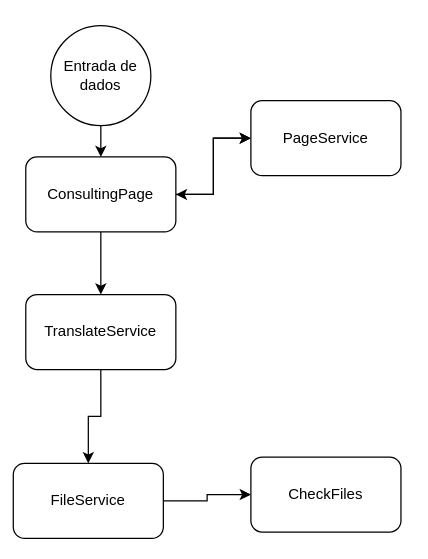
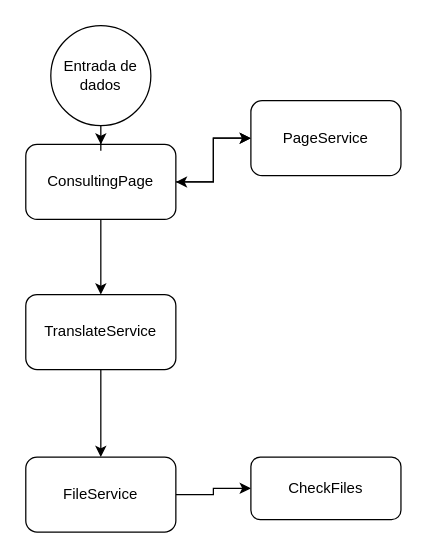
  <mxCell id="0" />
  <mxCell id="1" parent="0" />
  <mxCell id="2" value="" style="edgeStyle=orthogonalEdgeStyle;rounded=0;orthogonalLoop=1;jettySize=auto;html=1;startArrow=classic;startFill=1;" edge="1" parent="1" source="5" target="8"><mxGeometry relative="1" as="geometry" /></mxCell>
  <mxCell id="3" value="" style="edgeStyle=orthogonalEdgeStyle;rounded=0;orthogonalLoop=1;jettySize=auto;html=1;" edge="1" parent="1" source="5" target="8"><mxGeometry relative="1" as="geometry" /></mxCell>
  <mxCell id="4" style="edgeStyle=orthogonalEdgeStyle;rounded=0;orthogonalLoop=1;jettySize=auto;html=1;" edge="1" parent="1" source="5" target="12"><mxGeometry relative="1" as="geometry" /></mxCell>
- <mxCell id="5" value="ConsultingPage" style="rounded=1;whiteSpace=wrap;html=1;" vertex="1" parent="1"><mxGeometry x="20" y="125" width="120" height="60" as="geometry" /></mxCell>
+ <mxCell id="5" value="ConsultingPage" style="rounded=1;whiteSpace=wrap;html=1;" vertex="1" parent="1"><mxGeometry x="20" y="115" width="120" height="60" as="geometry" /></mxCell>
  <mxCell id="6" style="edgeStyle=orthogonalEdgeStyle;rounded=0;orthogonalLoop=1;jettySize=auto;html=1;" edge="1" parent="1" source="7" target="5"><mxGeometry relative="1" as="geometry" /></mxCell>
  <mxCell id="7" value="Entrada de dados" style="ellipse;whiteSpace=wrap;html=1;aspect=fixed;" vertex="1" parent="1"><mxGeometry x="40" y="20" width="80" height="80" as="geometry" /></mxCell>
  <mxCell id="8" value="PageService" style="whiteSpace=wrap;html=1;rounded=1;" vertex="1" parent="1"><mxGeometry x="200" y="80" width="120" height="60" as="geometry" /></mxCell>
  <mxCell id="9" style="edgeStyle=orthogonalEdgeStyle;rounded=0;orthogonalLoop=1;jettySize=auto;html=1;" edge="1" parent="1" source="10" target="13"><mxGeometry relative="1" as="geometry" /></mxCell>
- <mxCell id="10" value="FileService" style="whiteSpace=wrap;html=1;rounded=1;" vertex="1" parent="1"><mxGeometry x="10" y="370" width="120" height="60" as="geometry" /></mxCell>
+ <mxCell id="10" value="FileService" style="whiteSpace=wrap;html=1;rounded=1;" vertex="1" parent="1"><mxGeometry x="20" y="365" width="120" height="60" as="geometry" /></mxCell>
  <mxCell id="11" style="edgeStyle=orthogonalEdgeStyle;rounded=0;orthogonalLoop=1;jettySize=auto;html=1;" edge="1" parent="1" source="12" target="10"><mxGeometry relative="1" as="geometry" /></mxCell>
  <mxCell id="12" value="TranslateService" style="whiteSpace=wrap;html=1;rounded=1;" vertex="1" parent="1"><mxGeometry x="20" y="235" width="120" height="60" as="geometry" /></mxCell>
- <mxCell id="13" value="&lt;span style=&quot;font-weight: 400;&quot;&gt;CheckFiles&lt;/span&gt;" style="whiteSpace=wrap;html=1;rounded=1;fontStyle=1" vertex="1" parent="1"><mxGeometry x="200" y="365" width="120" height="60" as="geometry" /></mxCell>
+ <mxCell id="13" value="&lt;span style=&quot;font-weight: 400;&quot;&gt;CheckFiles&lt;/span&gt;" style="whiteSpace=wrap;html=1;rounded=1;fontStyle=1" vertex="1" parent="1"><mxGeometry x="200" y="365" width="120" height="50" as="geometry" /></mxCell>
